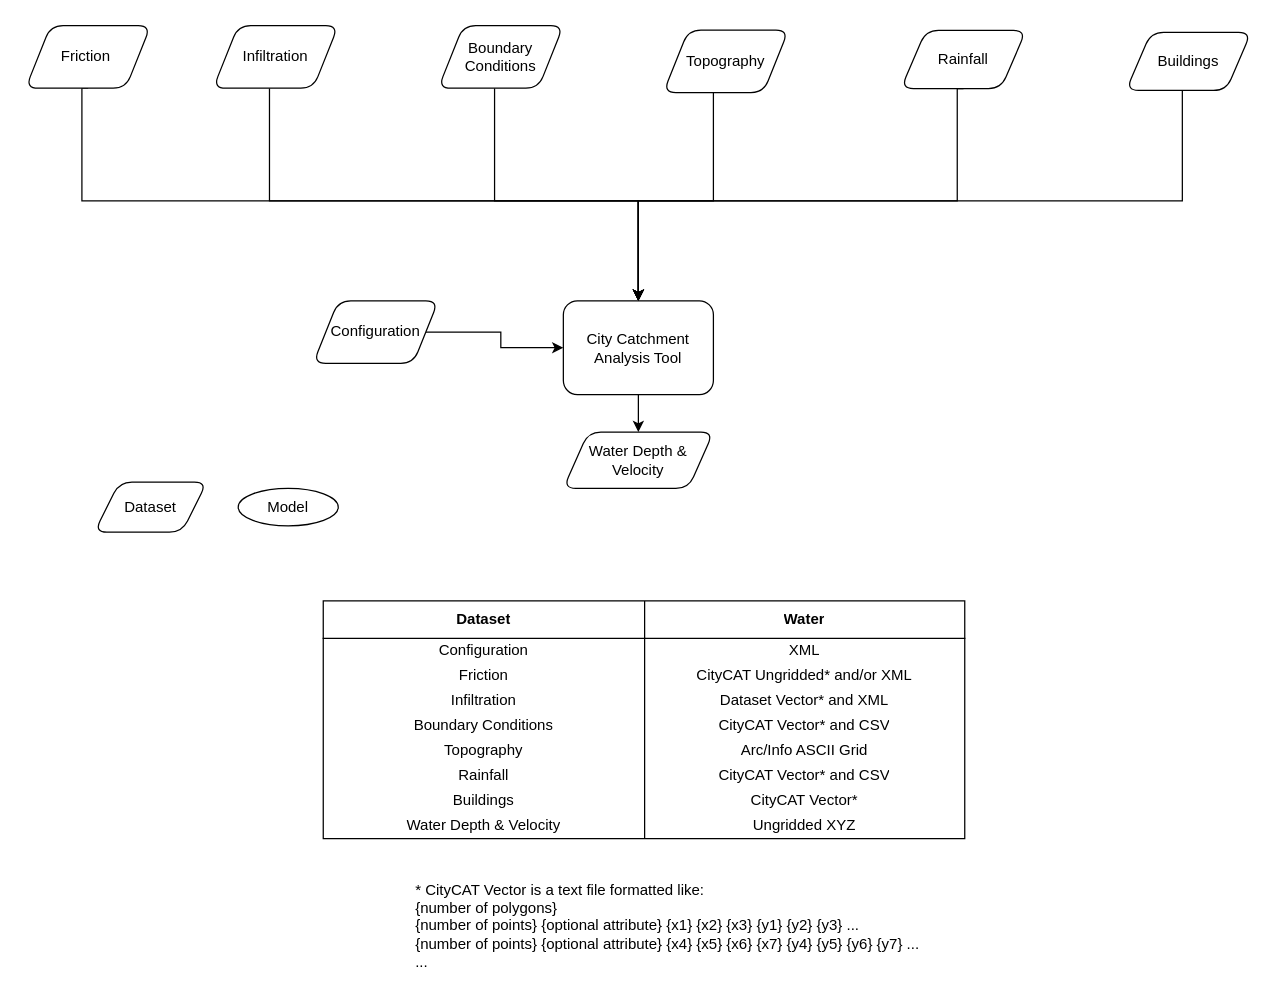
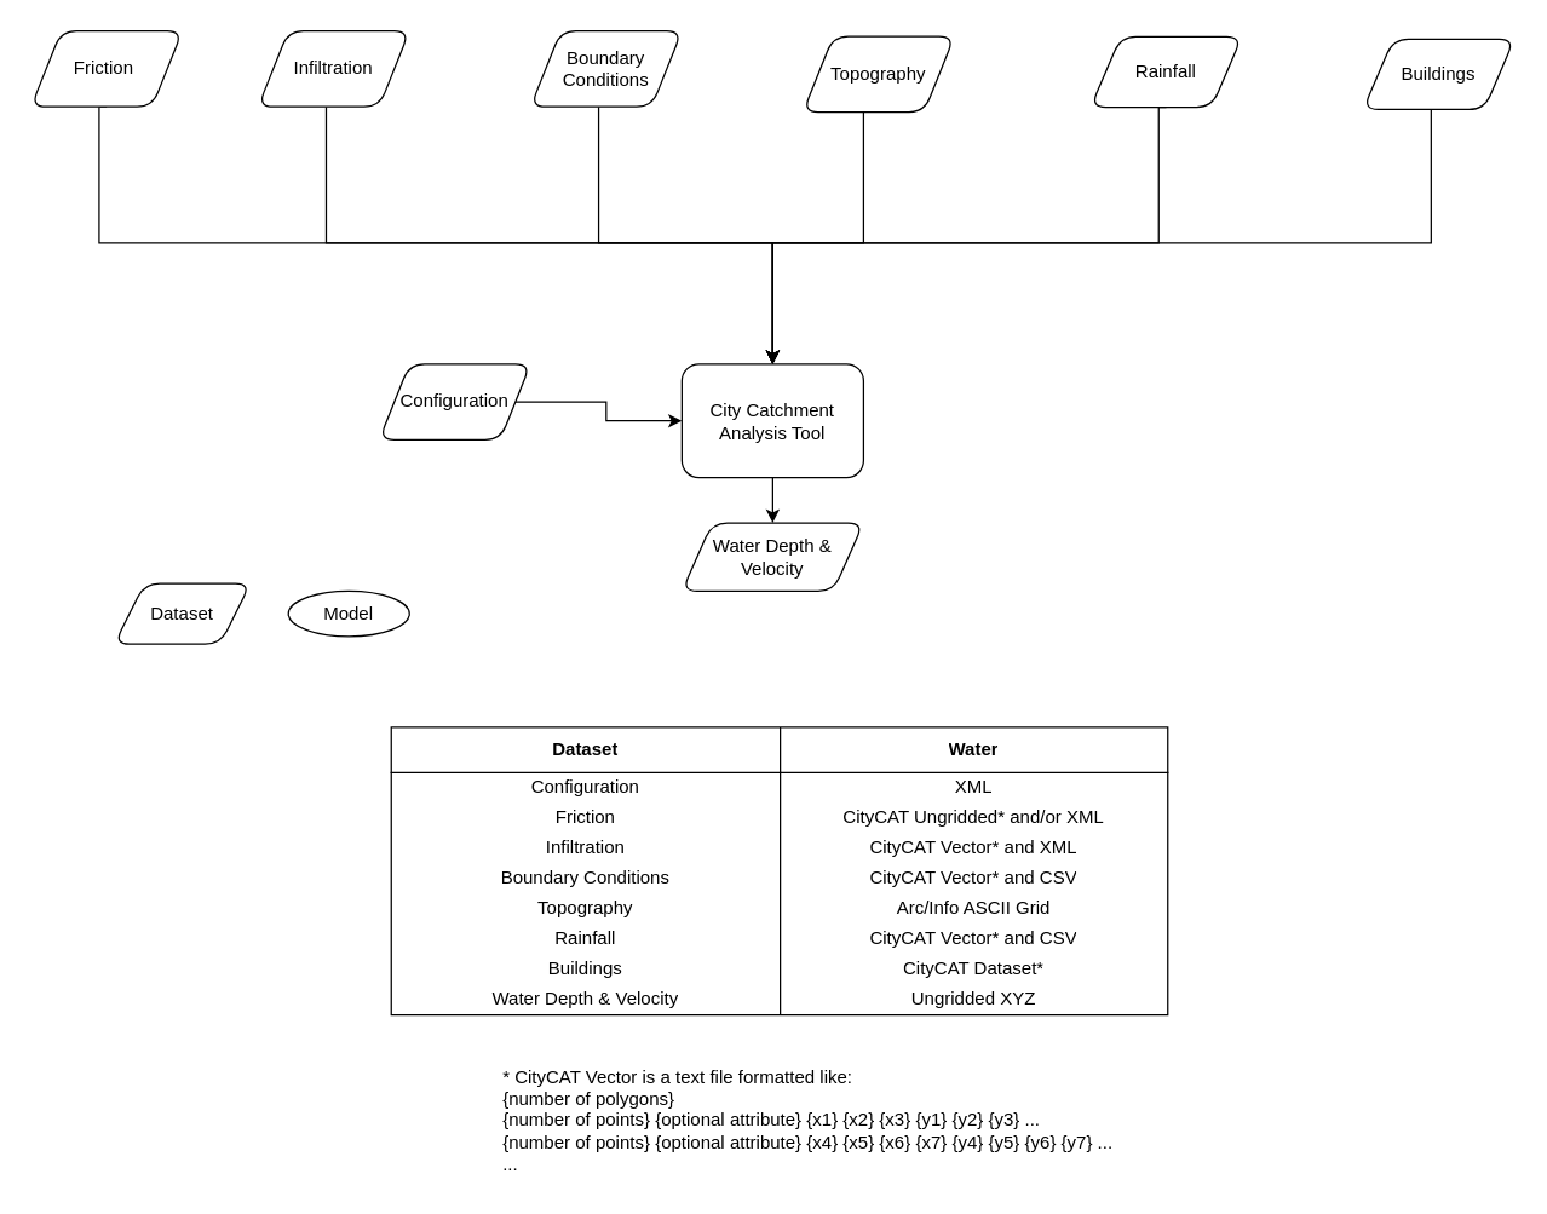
  <mxCell id="0" />
  <mxCell id="1" parent="0" />
  <mxCell id="2" style="edgeStyle=orthogonalEdgeStyle;rounded=0;orthogonalLoop=1;jettySize=auto;html=1;entryX=0.5;entryY=0;entryDx=0;entryDy=0;exitX=0.5;exitY=1;exitDx=0;exitDy=0;" parent="1" source="6" target="10" edge="1"><mxGeometry relative="1" as="geometry"><mxPoint x="640" y="523.5" as="sourcePoint" /><Array as="points"><mxPoint x="945" y="72" /><mxPoint x="945" y="160" /><mxPoint x="510" y="160" /></Array></mxGeometry></mxCell>
  <mxCell id="3" style="edgeStyle=orthogonalEdgeStyle;rounded=0;orthogonalLoop=1;jettySize=auto;html=1;entryX=0.5;entryY=0;entryDx=0;entryDy=0;" parent="1" source="17" target="10" edge="1"><mxGeometry relative="1" as="geometry"><Array as="points"><mxPoint x="570" y="160" /><mxPoint x="510" y="160" /></Array></mxGeometry></mxCell>
  <mxCell id="4" style="edgeStyle=orthogonalEdgeStyle;rounded=0;orthogonalLoop=1;jettySize=auto;html=1;entryX=0.5;entryY=0;entryDx=0;entryDy=0;" parent="1" source="5" target="10" edge="1"><mxGeometry relative="1" as="geometry"><Array as="points"><mxPoint x="395" y="160" /><mxPoint x="510" y="160" /></Array></mxGeometry></mxCell>
  <mxCell id="5" value="Boundary Conditions" style="shape=parallelogram;perimeter=parallelogramPerimeter;whiteSpace=wrap;html=1;fixedSize=1;rounded=1;" parent="1" vertex="1"><mxGeometry x="350" y="20" width="100" height="50" as="geometry" /></mxCell>
  <mxCell id="6" value="Buildings" style="shape=parallelogram;perimeter=parallelogramPerimeter;whiteSpace=wrap;html=1;fixedSize=1;rounded=1;" parent="1" vertex="1"><mxGeometry x="900" y="25.25" width="100" height="46.5" as="geometry" /></mxCell>
  <mxCell id="7" style="edgeStyle=orthogonalEdgeStyle;rounded=0;orthogonalLoop=1;jettySize=auto;html=1;entryX=0.5;entryY=0;entryDx=0;entryDy=0;exitX=0.5;exitY=1;exitDx=0;exitDy=0;" parent="1" source="8" target="10" edge="1"><mxGeometry relative="1" as="geometry"><Array as="points"><mxPoint x="65" y="70" /><mxPoint x="65" y="160" /><mxPoint x="510" y="160" /></Array></mxGeometry></mxCell>
  <mxCell id="8" value="Friction&amp;nbsp;" style="shape=parallelogram;perimeter=parallelogramPerimeter;whiteSpace=wrap;html=1;fixedSize=1;rounded=1;" parent="1" vertex="1"><mxGeometry x="20" y="20" width="100" height="50" as="geometry" /></mxCell>
  <mxCell id="9" style="edgeStyle=orthogonalEdgeStyle;rounded=0;orthogonalLoop=1;jettySize=auto;html=1;entryX=0.5;entryY=0;entryDx=0;entryDy=0;" parent="1" source="10" target="16" edge="1"><mxGeometry relative="1" as="geometry" /></mxCell>
  <mxCell id="10" value="City Catchment Analysis Tool" style="rounded=1;whiteSpace=wrap;html=1;fontSize=12;glass=0;strokeWidth=1;shadow=0;" parent="1" vertex="1"><mxGeometry x="450" y="240" width="120" height="75" as="geometry" /></mxCell>
  <mxCell id="11" value="Rainfall" style="shape=parallelogram;perimeter=parallelogramPerimeter;whiteSpace=wrap;html=1;fixedSize=1;rounded=1;" parent="1" vertex="1"><mxGeometry x="720" y="23.75" width="100" height="46.5" as="geometry" /></mxCell>
  <mxCell id="12" value="Dataset" style="shape=parallelogram;perimeter=parallelogramPerimeter;whiteSpace=wrap;html=1;fixedSize=1;rounded=1;" parent="1" vertex="1"><mxGeometry x="75" y="385" width="90" height="40" as="geometry" /></mxCell>
  <mxCell id="13" value="Model" style="ellipse;whiteSpace=wrap;html=1;fontSize=12;glass=0;strokeWidth=1;shadow=0;" parent="1" vertex="1"><mxGeometry x="190" y="390" width="80" height="30" as="geometry" /></mxCell>
  <mxCell id="14" style="edgeStyle=orthogonalEdgeStyle;rounded=0;orthogonalLoop=1;jettySize=auto;html=1;entryX=0.5;entryY=0;entryDx=0;entryDy=0;" parent="1" source="15" target="10" edge="1"><mxGeometry relative="1" as="geometry"><Array as="points"><mxPoint x="215" y="160" /><mxPoint x="510" y="160" /></Array></mxGeometry></mxCell>
  <mxCell id="15" value="Infiltration" style="shape=parallelogram;perimeter=parallelogramPerimeter;whiteSpace=wrap;html=1;fixedSize=1;rounded=1;" parent="1" vertex="1"><mxGeometry x="170" y="20" width="100" height="50" as="geometry" /></mxCell>
  <mxCell id="16" value="Water Depth &amp;amp; Velocity" style="shape=parallelogram;perimeter=parallelogramPerimeter;whiteSpace=wrap;html=1;fixedSize=1;rounded=1;" parent="1" vertex="1"><mxGeometry x="450" y="345" width="120" height="45" as="geometry" /></mxCell>
  <mxCell id="17" value="Topography" style="shape=parallelogram;perimeter=parallelogramPerimeter;whiteSpace=wrap;html=1;fixedSize=1;rounded=1;" parent="1" vertex="1"><mxGeometry x="530" y="23.5" width="100" height="50" as="geometry" /></mxCell>
  <mxCell id="18" style="edgeStyle=orthogonalEdgeStyle;rounded=0;orthogonalLoop=1;jettySize=auto;html=1;entryX=0.5;entryY=0;entryDx=0;entryDy=0;exitX=0.5;exitY=1;exitDx=0;exitDy=0;" parent="1" source="11" target="10" edge="1"><mxGeometry relative="1" as="geometry"><mxPoint x="765" y="70" as="sourcePoint" /><mxPoint x="510" y="263.5" as="targetPoint" /><Array as="points"><mxPoint x="765" y="70" /><mxPoint x="765" y="160" /><mxPoint x="510" y="160" /></Array></mxGeometry></mxCell>
  <mxCell id="19" style="edgeStyle=orthogonalEdgeStyle;rounded=0;orthogonalLoop=1;jettySize=auto;html=1;entryX=0;entryY=0.5;entryDx=0;entryDy=0;" edge="1" parent="1" source="20" target="10"><mxGeometry relative="1" as="geometry" /></mxCell>
  <mxCell id="20" value="Configuration" style="shape=parallelogram;perimeter=parallelogramPerimeter;whiteSpace=wrap;html=1;fixedSize=1;rounded=1;" vertex="1" parent="1"><mxGeometry x="250" y="240" width="100" height="50" as="geometry" /></mxCell>
  <mxCell id="21" value="* CityCAT Vector is a text file formatted like:&lt;br&gt;{number of polygons}&lt;br&gt;{number of points} {optional attribute} {x1} {x2} {x3} {y1} {y2} {y3} ...&lt;br&gt;{number of points} {optional attribute} {x4} {x5} {x6} {x7} {y4} {y5} {y6} {y7} ...&lt;br&gt;..." style="text;html=1;align=left;verticalAlign=middle;resizable=0;points=[];autosize=1;" vertex="1" parent="1"><mxGeometry x="330" y="700" width="420" height="80" as="geometry" /></mxCell>
  <mxCell id="22" value="" style="shape=table;html=1;whiteSpace=wrap;startSize=0;container=1;collapsible=0;childLayout=tableLayout;spacingTop=0;rowLines=0;" parent="1" vertex="1"><mxGeometry x="258" y="480" width="513" height="190" as="geometry" /></mxCell>
  <mxCell id="23" value="" style="shape=partialRectangle;html=1;whiteSpace=wrap;collapsible=0;dropTarget=0;pointerEvents=0;fillColor=none;top=0;left=0;bottom=0;right=0;points=[[0,0.5],[1,0.5]];portConstraint=eastwest;perimeterSpacing=2;strokeWidth=5;" parent="22" vertex="1"><mxGeometry width="513" height="30" as="geometry" /></mxCell>
  <mxCell id="24" value="&lt;b&gt;Dataset&lt;/b&gt;" style="shape=partialRectangle;html=1;whiteSpace=wrap;connectable=0;fillColor=none;top=0;left=0;bottom=1;right=0;overflow=hidden;" parent="23" vertex="1"><mxGeometry width="257" height="30" as="geometry" /></mxCell>
  <mxCell id="25" value="&lt;b&gt;Water&lt;/b&gt;" style="shape=partialRectangle;html=1;whiteSpace=wrap;connectable=0;fillColor=none;top=0;left=0;bottom=1;right=0;overflow=hidden;sketch=0;" parent="23" vertex="1"><mxGeometry x="257" width="256" height="30" as="geometry" /></mxCell>
  <mxCell id="26" style="shape=partialRectangle;html=1;whiteSpace=wrap;collapsible=0;dropTarget=0;pointerEvents=0;fillColor=none;top=0;left=0;bottom=0;right=0;points=[[0,0.5],[1,0.5]];portConstraint=eastwest;strokeColor=none;" vertex="1" parent="22"><mxGeometry y="30" width="513" height="20" as="geometry" /></mxCell>
  <mxCell id="27" value="Configuration" style="shape=partialRectangle;html=1;whiteSpace=wrap;connectable=0;fillColor=none;top=0;left=0;bottom=0;right=0;overflow=hidden;strokeColor=none;" vertex="1" parent="26"><mxGeometry width="257" height="20" as="geometry" /></mxCell>
  <mxCell id="28" value="XML" style="shape=partialRectangle;html=1;whiteSpace=wrap;connectable=0;fillColor=none;top=0;left=0;bottom=0;right=0;overflow=hidden;strokeColor=none;" vertex="1" parent="26"><mxGeometry x="257" width="256" height="20" as="geometry" /></mxCell>
  <mxCell id="29" value="" style="shape=partialRectangle;html=1;whiteSpace=wrap;collapsible=0;dropTarget=0;pointerEvents=0;fillColor=none;top=0;left=0;bottom=0;right=0;points=[[0,0.5],[1,0.5]];portConstraint=eastwest;strokeColor=none;" parent="22" vertex="1"><mxGeometry y="50" width="513" height="20" as="geometry" /></mxCell>
  <mxCell id="30" value="Friction" style="shape=partialRectangle;html=1;whiteSpace=wrap;connectable=0;fillColor=none;top=0;left=0;bottom=0;right=0;overflow=hidden;strokeColor=none;" parent="29" vertex="1"><mxGeometry width="257" height="20" as="geometry" /></mxCell>
  <mxCell id="31" value="CityCAT Ungridded* and/or XML" style="shape=partialRectangle;html=1;whiteSpace=wrap;connectable=0;fillColor=none;top=0;left=0;bottom=0;right=0;overflow=hidden;strokeColor=none;" parent="29" vertex="1"><mxGeometry x="257" width="256" height="20" as="geometry" /></mxCell>
  <mxCell id="32" value="" style="shape=partialRectangle;html=1;whiteSpace=wrap;collapsible=0;dropTarget=0;pointerEvents=0;fillColor=none;top=0;left=0;bottom=0;right=0;points=[[0,0.5],[1,0.5]];portConstraint=eastwest;strokeColor=none;" parent="22" vertex="1"><mxGeometry y="70" width="513" height="20" as="geometry" /></mxCell>
  <mxCell id="33" value="Infiltration" style="shape=partialRectangle;html=1;whiteSpace=wrap;connectable=0;fillColor=none;top=0;left=0;bottom=0;right=0;overflow=hidden;strokeColor=none;" parent="32" vertex="1"><mxGeometry width="257" height="20" as="geometry" /></mxCell>
- <mxCell id="34" value="Dataset Vector* and XML" style="shape=partialRectangle;html=1;whiteSpace=wrap;connectable=0;fillColor=none;top=0;left=0;bottom=0;right=0;overflow=hidden;strokeColor=none;" parent="32" vertex="1"><mxGeometry x="257" width="256" height="20" as="geometry" /></mxCell>
+ <mxCell id="34" value="CityCAT Vector* and XML" style="shape=partialRectangle;html=1;whiteSpace=wrap;connectable=0;fillColor=none;top=0;left=0;bottom=0;right=0;overflow=hidden;strokeColor=none;" parent="32" vertex="1"><mxGeometry x="257" width="256" height="20" as="geometry" /></mxCell>
  <mxCell id="35" style="shape=partialRectangle;html=1;whiteSpace=wrap;collapsible=0;dropTarget=0;pointerEvents=0;fillColor=none;top=0;left=0;bottom=0;right=0;points=[[0,0.5],[1,0.5]];portConstraint=eastwest;strokeColor=none;" parent="22" vertex="1"><mxGeometry y="90" width="513" height="20" as="geometry" /></mxCell>
  <mxCell id="36" value="Boundary Conditions" style="shape=partialRectangle;html=1;whiteSpace=wrap;connectable=0;fillColor=none;top=0;left=0;bottom=0;right=0;overflow=hidden;strokeColor=none;" parent="35" vertex="1"><mxGeometry width="257" height="20" as="geometry" /></mxCell>
  <mxCell id="37" value="CityCAT Vector* and CSV" style="shape=partialRectangle;html=1;whiteSpace=wrap;connectable=0;fillColor=none;top=0;left=0;bottom=0;right=0;overflow=hidden;strokeColor=none;" parent="35" vertex="1"><mxGeometry x="257" width="256" height="20" as="geometry" /></mxCell>
  <mxCell id="38" style="shape=partialRectangle;html=1;whiteSpace=wrap;collapsible=0;dropTarget=0;pointerEvents=0;fillColor=none;top=0;left=0;bottom=0;right=0;points=[[0,0.5],[1,0.5]];portConstraint=eastwest;strokeColor=none;" parent="22" vertex="1"><mxGeometry y="110" width="513" height="20" as="geometry" /></mxCell>
  <mxCell id="39" value="Topography" style="shape=partialRectangle;html=1;whiteSpace=wrap;connectable=0;fillColor=none;top=0;left=0;bottom=0;right=0;overflow=hidden;strokeColor=none;" parent="38" vertex="1"><mxGeometry width="257" height="20" as="geometry" /></mxCell>
  <mxCell id="40" value="Arc/Info ASCII Grid" style="shape=partialRectangle;html=1;whiteSpace=wrap;connectable=0;fillColor=none;top=0;left=0;bottom=0;right=0;overflow=hidden;strokeColor=none;" parent="38" vertex="1"><mxGeometry x="257" width="256" height="20" as="geometry" /></mxCell>
  <mxCell id="41" style="shape=partialRectangle;html=1;whiteSpace=wrap;collapsible=0;dropTarget=0;pointerEvents=0;fillColor=none;top=0;left=0;bottom=0;right=0;points=[[0,0.5],[1,0.5]];portConstraint=eastwest;strokeColor=none;" parent="22" vertex="1"><mxGeometry y="130" width="513" height="20" as="geometry" /></mxCell>
  <mxCell id="42" value="Rainfall" style="shape=partialRectangle;html=1;whiteSpace=wrap;connectable=0;fillColor=none;top=0;left=0;bottom=0;right=0;overflow=hidden;strokeColor=none;" parent="41" vertex="1"><mxGeometry width="257" height="20" as="geometry" /></mxCell>
  <mxCell id="43" value="CityCAT Vector* and CSV" style="shape=partialRectangle;html=1;whiteSpace=wrap;connectable=0;fillColor=none;top=0;left=0;bottom=0;right=0;overflow=hidden;strokeColor=none;" parent="41" vertex="1"><mxGeometry x="257" width="256" height="20" as="geometry" /></mxCell>
  <mxCell id="44" style="shape=partialRectangle;html=1;whiteSpace=wrap;collapsible=0;dropTarget=0;pointerEvents=0;fillColor=none;top=0;left=0;bottom=0;right=0;points=[[0,0.5],[1,0.5]];portConstraint=eastwest;strokeColor=none;" parent="22" vertex="1"><mxGeometry y="150" width="513" height="20" as="geometry" /></mxCell>
  <mxCell id="45" value="Buildings" style="shape=partialRectangle;html=1;whiteSpace=wrap;connectable=0;fillColor=none;top=0;left=0;bottom=0;right=0;overflow=hidden;strokeColor=none;" parent="44" vertex="1"><mxGeometry width="257" height="20" as="geometry" /></mxCell>
- <mxCell id="46" value="CityCAT Vector*" style="shape=partialRectangle;html=1;whiteSpace=wrap;connectable=0;fillColor=none;top=0;left=0;bottom=0;right=0;overflow=hidden;strokeColor=none;" parent="44" vertex="1"><mxGeometry x="257" width="256" height="20" as="geometry" /></mxCell>
+ <mxCell id="46" value="CityCAT Dataset*" style="shape=partialRectangle;html=1;whiteSpace=wrap;connectable=0;fillColor=none;top=0;left=0;bottom=0;right=0;overflow=hidden;strokeColor=none;" parent="44" vertex="1"><mxGeometry x="257" width="256" height="20" as="geometry" /></mxCell>
  <mxCell id="47" style="shape=partialRectangle;html=1;whiteSpace=wrap;collapsible=0;dropTarget=0;pointerEvents=0;fillColor=none;top=0;left=0;bottom=0;right=0;points=[[0,0.5],[1,0.5]];portConstraint=eastwest;strokeColor=none;" parent="22" vertex="1"><mxGeometry y="170" width="513" height="20" as="geometry" /></mxCell>
  <mxCell id="48" value="Water Depth &amp;amp; Velocity" style="shape=partialRectangle;html=1;whiteSpace=wrap;connectable=0;fillColor=none;top=0;left=0;bottom=0;right=0;overflow=hidden;strokeColor=none;" parent="47" vertex="1"><mxGeometry width="257" height="20" as="geometry" /></mxCell>
  <mxCell id="49" value="Ungridded XYZ" style="shape=partialRectangle;html=1;whiteSpace=wrap;connectable=0;fillColor=none;top=0;left=0;bottom=0;right=0;overflow=hidden;strokeColor=none;" parent="47" vertex="1"><mxGeometry x="257" width="256" height="20" as="geometry" /></mxCell>
